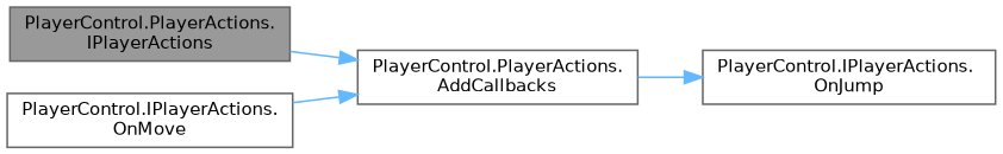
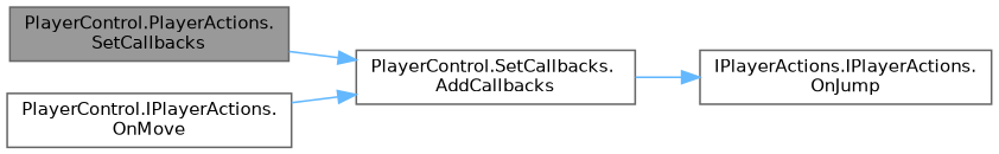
  digraph {
    rankdir=LR
    node [color=grey40 fillcolor=white fontname=Helvetica fontsize=10 shape=box style=filled]
    edge [color=steelblue1 fontname=Helvetica fontsize=10 labelfontname=Helvetica labelfontsize=10 style=solid]
-   n1 [color=gray40 fillcolor=grey60 fontcolor=black height=0.2 label="PlayerControl.PlayerActions.\lIPlayerActions" width=0.4]
-   n2 [height=0.2 label="PlayerControl.PlayerActions.\lAddCallbacks" width=0.4]
-   n3 [height=0.2 label="PlayerControl.IPlayerActions.\lOnJump" width=0.4]
+   n1 [color=gray40 fillcolor=grey60 fontcolor=black height=0.2 label="PlayerControl.PlayerActions.\lSetCallbacks" width=0.4]
+   n2 [height=0.2 label="PlayerControl.SetCallbacks.\lAddCallbacks" width=0.4]
+   n3 [height=0.2 label="IPlayerActions.IPlayerActions.\lOnJump" width=0.4]
    n4 [height=0.2 label="PlayerControl.IPlayerActions.\lOnMove" width=0.4]
    n1 -> n2
    n2 -> n3
    n4 -> n2
  }
